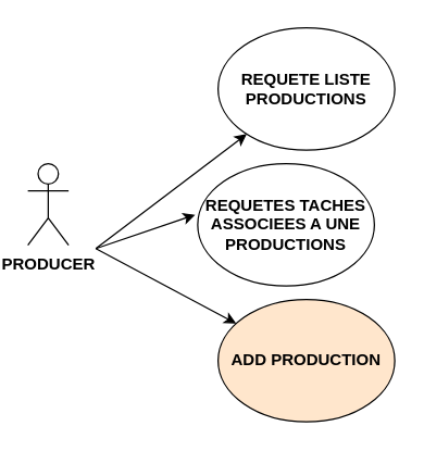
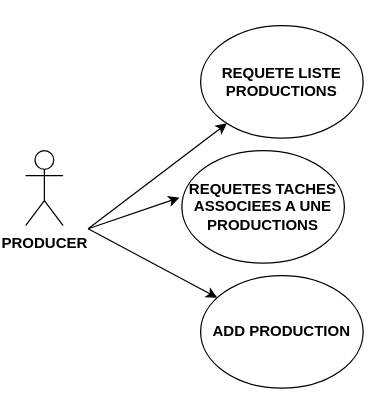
  <mxCell id="0" />
  <mxCell id="1" parent="0" />
  <mxCell id="2" style="edgeStyle=none;html=1;exitX=1;exitY=0.75;exitDx=0;exitDy=0;" edge="1" parent="1" target="3"><mxGeometry relative="1" as="geometry"><mxPoint x="70" y="182.5" as="sourcePoint" /><mxPoint x="150" y="50" as="targetPoint" /></mxGeometry></mxCell>
  <mxCell id="3" value="&lt;b&gt;REQUETE LISTE PRODUCTIONS&lt;/b&gt;" style="ellipse;whiteSpace=wrap;html=1;" vertex="1" parent="1"><mxGeometry x="160" y="20" width="130" height="90" as="geometry" /></mxCell>
  <mxCell id="4" value="&lt;b&gt;REQUETES TACHES ASSOCIEES A UNE PRODUCTIONS&lt;/b&gt;" style="ellipse;whiteSpace=wrap;html=1;" vertex="1" parent="1"><mxGeometry x="145" y="120" width="130" height="90" as="geometry" /></mxCell>
  <mxCell id="5" style="edgeStyle=none;html=1;entryX=-0.014;entryY=0.418;entryDx=0;entryDy=0;entryPerimeter=0;exitX=1;exitY=0.75;exitDx=0;exitDy=0;" edge="1" parent="1" target="4"><mxGeometry relative="1" as="geometry"><mxPoint x="70" y="182.5" as="sourcePoint" /><mxPoint x="160" y="60" as="targetPoint" /></mxGeometry></mxCell>
- <mxCell id="6" value="ADD PRODUCTION" style="ellipse;whiteSpace=wrap;html=1;fontStyle=1;fillColor=#ffe6cc;" vertex="1" parent="1"><mxGeometry x="160" y="220" width="130" height="90" as="geometry" /></mxCell>
+ <mxCell id="6" value="ADD PRODUCTION" style="ellipse;whiteSpace=wrap;html=1;fontStyle=1" vertex="1" parent="1"><mxGeometry x="160" y="220" width="130" height="90" as="geometry" /></mxCell>
  <mxCell id="7" style="edgeStyle=none;html=1;exitX=1;exitY=0.75;exitDx=0;exitDy=0;" edge="1" parent="1" target="6"><mxGeometry relative="1" as="geometry"><mxPoint x="70" y="182.5" as="sourcePoint" /><mxPoint x="168.32" y="163.44" as="targetPoint" /></mxGeometry></mxCell>
  <mxCell id="8" value="PRODUCER" style="shape=umlActor;verticalLabelPosition=bottom;verticalAlign=top;html=1;outlineConnect=0;fontStyle=1" vertex="1" parent="1"><mxGeometry x="20" y="120" width="30" height="60" as="geometry" /></mxCell>
